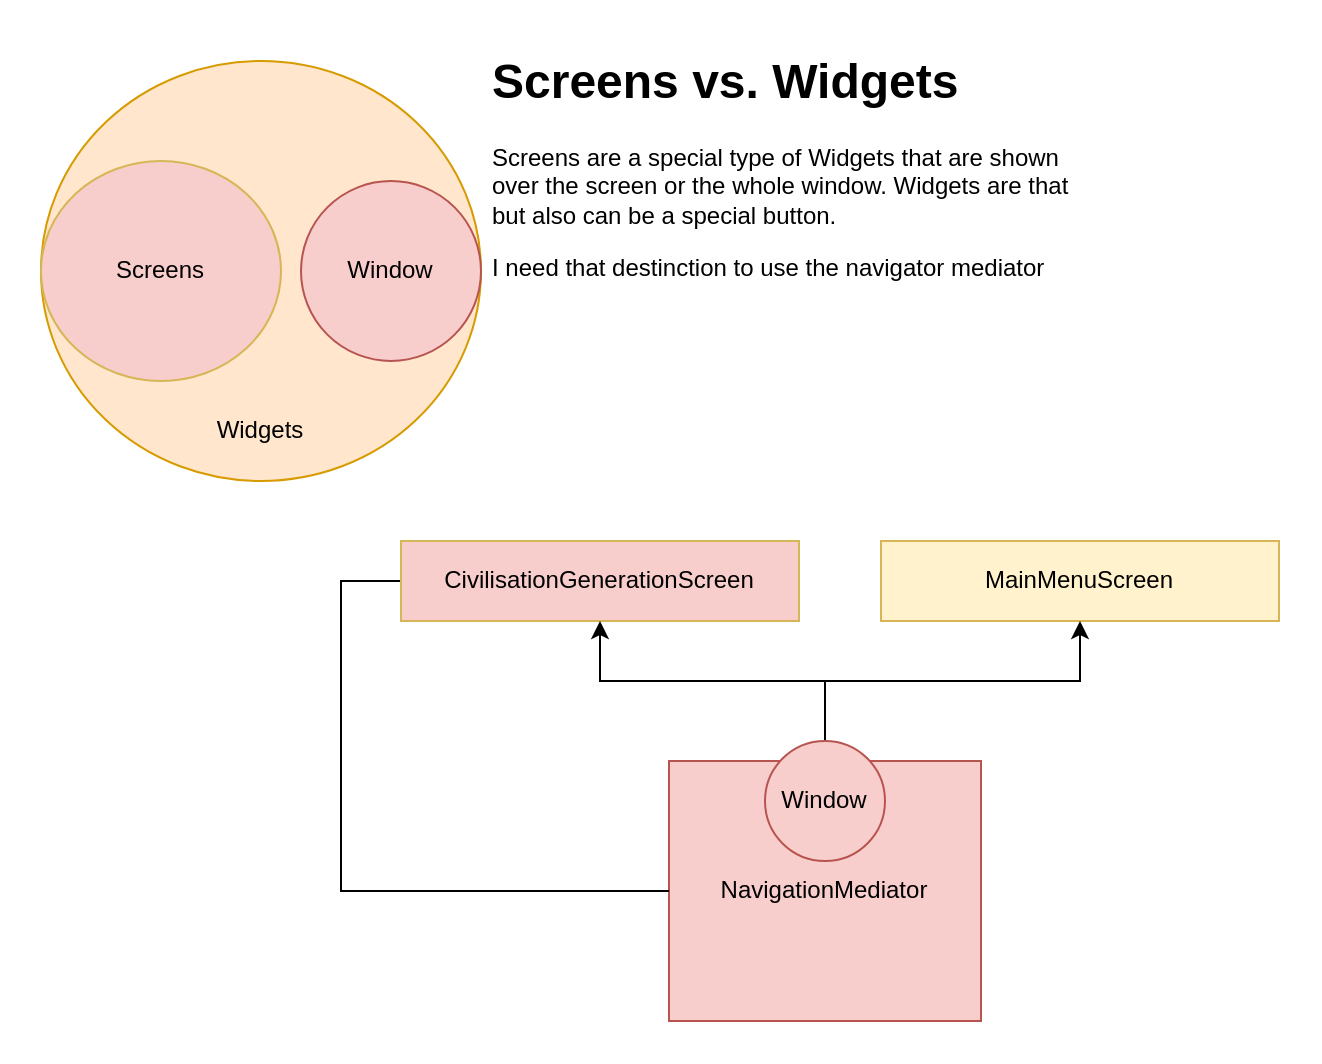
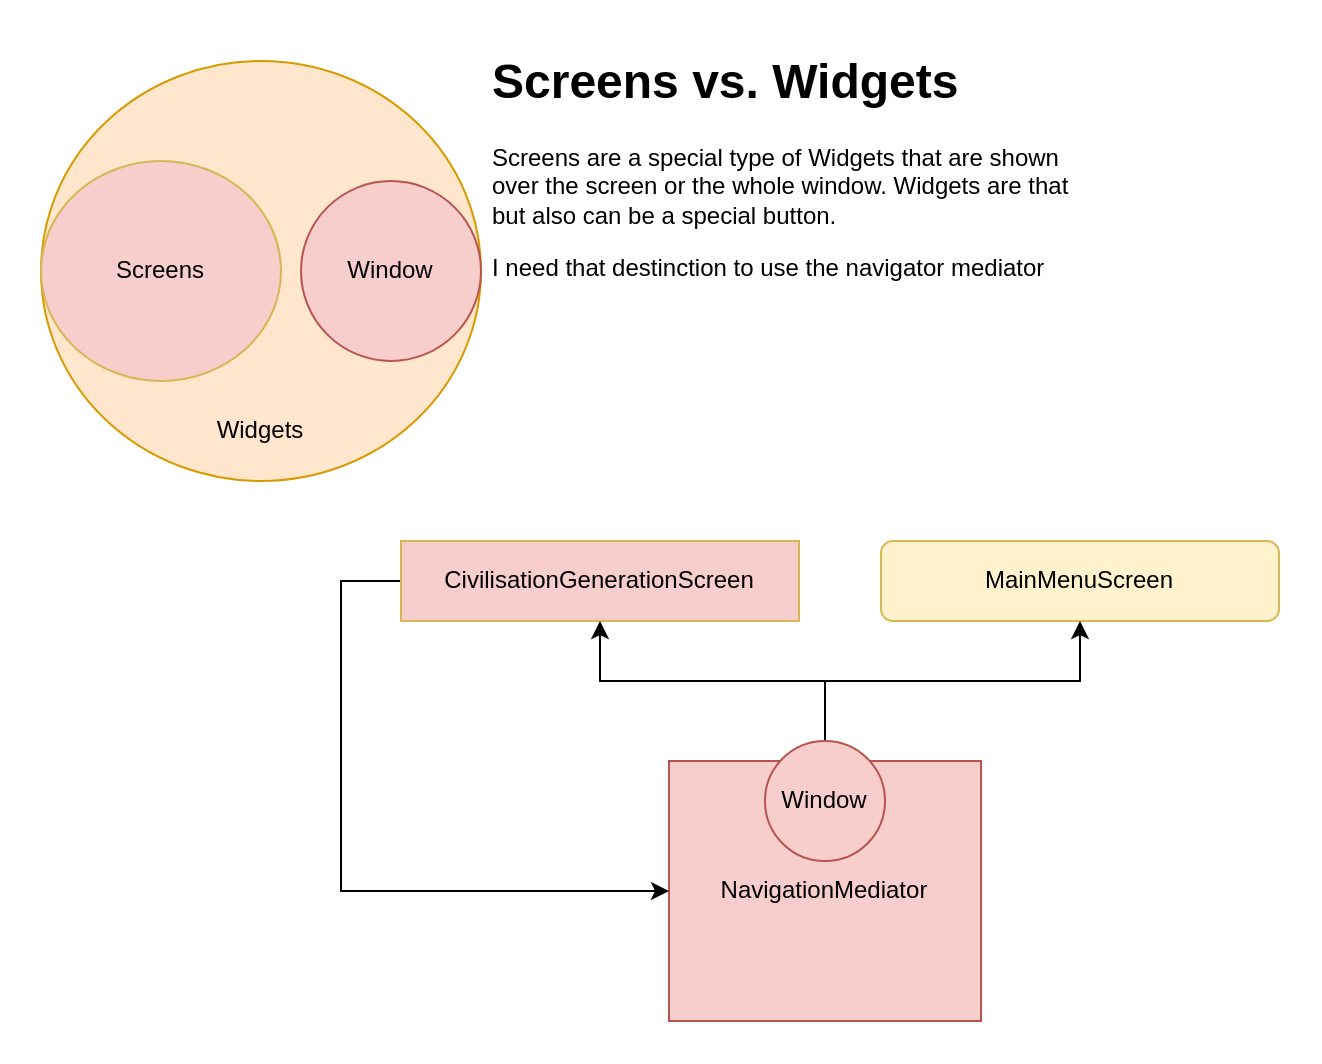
  <mxCell id="0" />
  <mxCell id="1" parent="0" />
  <mxCell id="2" value="" style="ellipse;whiteSpace=wrap;html=1;fillColor=#ffe6cc;strokeColor=#d79b00;" vertex="1" parent="1"><mxGeometry x="20" y="30" width="220" height="210" as="geometry" /></mxCell>
  <mxCell id="3" value="Screens" style="ellipse;whiteSpace=wrap;html=1;fillColor=#f8cecc;strokeColor=#d6b656;" vertex="1" parent="1"><mxGeometry x="20" y="80" width="120" height="110" as="geometry" /></mxCell>
  <mxCell id="4" value="Widgets" style="text;html=1;align=center;verticalAlign=middle;whiteSpace=wrap;rounded=0;" vertex="1" parent="1"><mxGeometry x="100" y="200" width="60" height="30" as="geometry" /></mxCell>
  <mxCell id="5" value="&lt;h1 style=&quot;margin-top: 0px;&quot;&gt;Screens vs. Widgets&lt;/h1&gt;&lt;p&gt;Screens are a special type of Widgets that are shown over the screen or the whole window. Widgets are that but also can be a special button.&lt;/p&gt;&lt;p&gt;I need that destinction to use the navigator mediator pattern&lt;/p&gt;" style="text;html=1;whiteSpace=wrap;overflow=hidden;rounded=0;" vertex="1" parent="1"><mxGeometry x="244" y="20" width="296" height="120" as="geometry" /></mxCell>
  <mxCell id="6" value="NavigationMediator" style="rounded=0;whiteSpace=wrap;html=1;fillColor=#f8cecc;strokeColor=#b85450;" vertex="1" parent="1"><mxGeometry x="334" y="380" width="156" height="130" as="geometry" /></mxCell>
- <mxCell id="7" style="edgeStyle=orthogonalEdgeStyle;rounded=0;orthogonalLoop=1;jettySize=auto;html=1;entryX=0;entryY=0.5;entryDx=0;entryDy=0;endArrow=none;" edge="1" parent="1" source="8" target="6"><mxGeometry relative="1" as="geometry"><Array as="points"><mxPoint x="170" y="290" /><mxPoint x="170" y="445" /></Array></mxGeometry></mxCell>
+ <mxCell id="7" style="edgeStyle=orthogonalEdgeStyle;rounded=0;orthogonalLoop=1;jettySize=auto;html=1;entryX=0;entryY=0.5;entryDx=0;entryDy=0;" edge="1" parent="1" source="8" target="6"><mxGeometry relative="1" as="geometry"><Array as="points"><mxPoint x="170" y="290" /><mxPoint x="170" y="445" /></Array></mxGeometry></mxCell>
  <mxCell id="8" value="CivilisationGenerationScreen" style="rounded=0;whiteSpace=wrap;html=1;fillColor=#f8cecc;strokeColor=#d6b656;" vertex="1" parent="1"><mxGeometry x="200" y="270" width="199" height="40" as="geometry" /></mxCell>
- <mxCell id="9" value="MainMenuScreen" style="rounded=0;whiteSpace=wrap;html=1;fillColor=#fff2cc;strokeColor=#d6b656;" vertex="1" parent="1"><mxGeometry x="440" y="270" width="199" height="40" as="geometry" /></mxCell>
+ <mxCell id="9" value="MainMenuScreen" style="whiteSpace=wrap;html=1;fillColor=#fff2cc;strokeColor=#d6b656;rounded=1;" vertex="1" parent="1"><mxGeometry x="440" y="270" width="199" height="40" as="geometry" /></mxCell>
  <mxCell id="10" value="Window" style="ellipse;whiteSpace=wrap;html=1;aspect=fixed;fillColor=#f8cecc;strokeColor=#b85450;" vertex="1" parent="1"><mxGeometry x="150" y="90" width="90" height="90" as="geometry" /></mxCell>
  <mxCell id="11" style="edgeStyle=orthogonalEdgeStyle;rounded=0;orthogonalLoop=1;jettySize=auto;html=1;entryX=0.5;entryY=1;entryDx=0;entryDy=0;" edge="1" parent="1" source="13" target="8"><mxGeometry relative="1" as="geometry" /></mxCell>
  <mxCell id="12" style="edgeStyle=orthogonalEdgeStyle;rounded=0;orthogonalLoop=1;jettySize=auto;html=1;entryX=0.5;entryY=1;entryDx=0;entryDy=0;" edge="1" parent="1" source="13" target="9"><mxGeometry relative="1" as="geometry" /></mxCell>
  <mxCell id="13" value="Window" style="ellipse;whiteSpace=wrap;html=1;aspect=fixed;fillColor=#f8cecc;strokeColor=#b85450;" vertex="1" parent="1"><mxGeometry x="382" y="370" width="60" height="60" as="geometry" /></mxCell>
